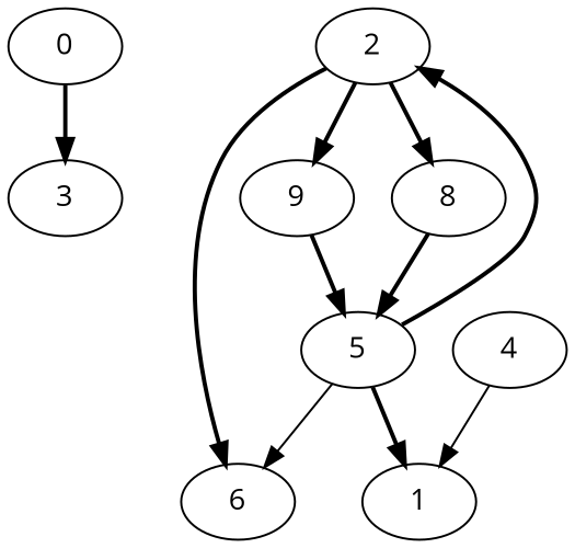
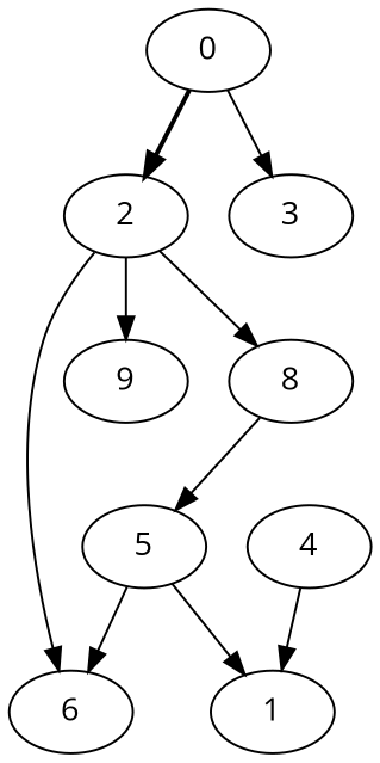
  digraph {
    fontname="Open Sans"
    node [Processor=1 Weight=7 fontname="Open Sans"]
    edge [Weight=59 fontname="Open Sans" style=bold]
    0 [Start=0 Weight=10]
    2 [Start=15 Weight=6]
    3 [Start=25]
    4 [Start=10 Weight=5]
    1 [Start=48]
    6 [Start=21 Weight=2]
    n7 [Start=23 Weight=2 label=9]
    8 [Start=32]
    5 [Start=39 Weight=9]
-   5 -> 2 [Weight=51]
-   0 -> 3 [Weight=22]
-   2 -> 6
-   2 -> n7 [Weight=15]
-   2 -> 8
+   0 -> 2 [Weight=51]
+   0 -> 3 [Weight=22 style=solid]
+   2 -> 6 [style=solid]
+   2 -> n7 [Weight=15 style=solid]
+   2 -> 8 [style=solid]
    4 -> 1 [Weight=66 style=solid]
-   n7 -> 5
-   8 -> 5
-   5 -> 1 [Weight=37]
+   8 -> 5 [style=solid]
+   5 -> 1 [Weight=37 style=solid]
    5 -> 6 [Weight=22 style=solid]
  }
